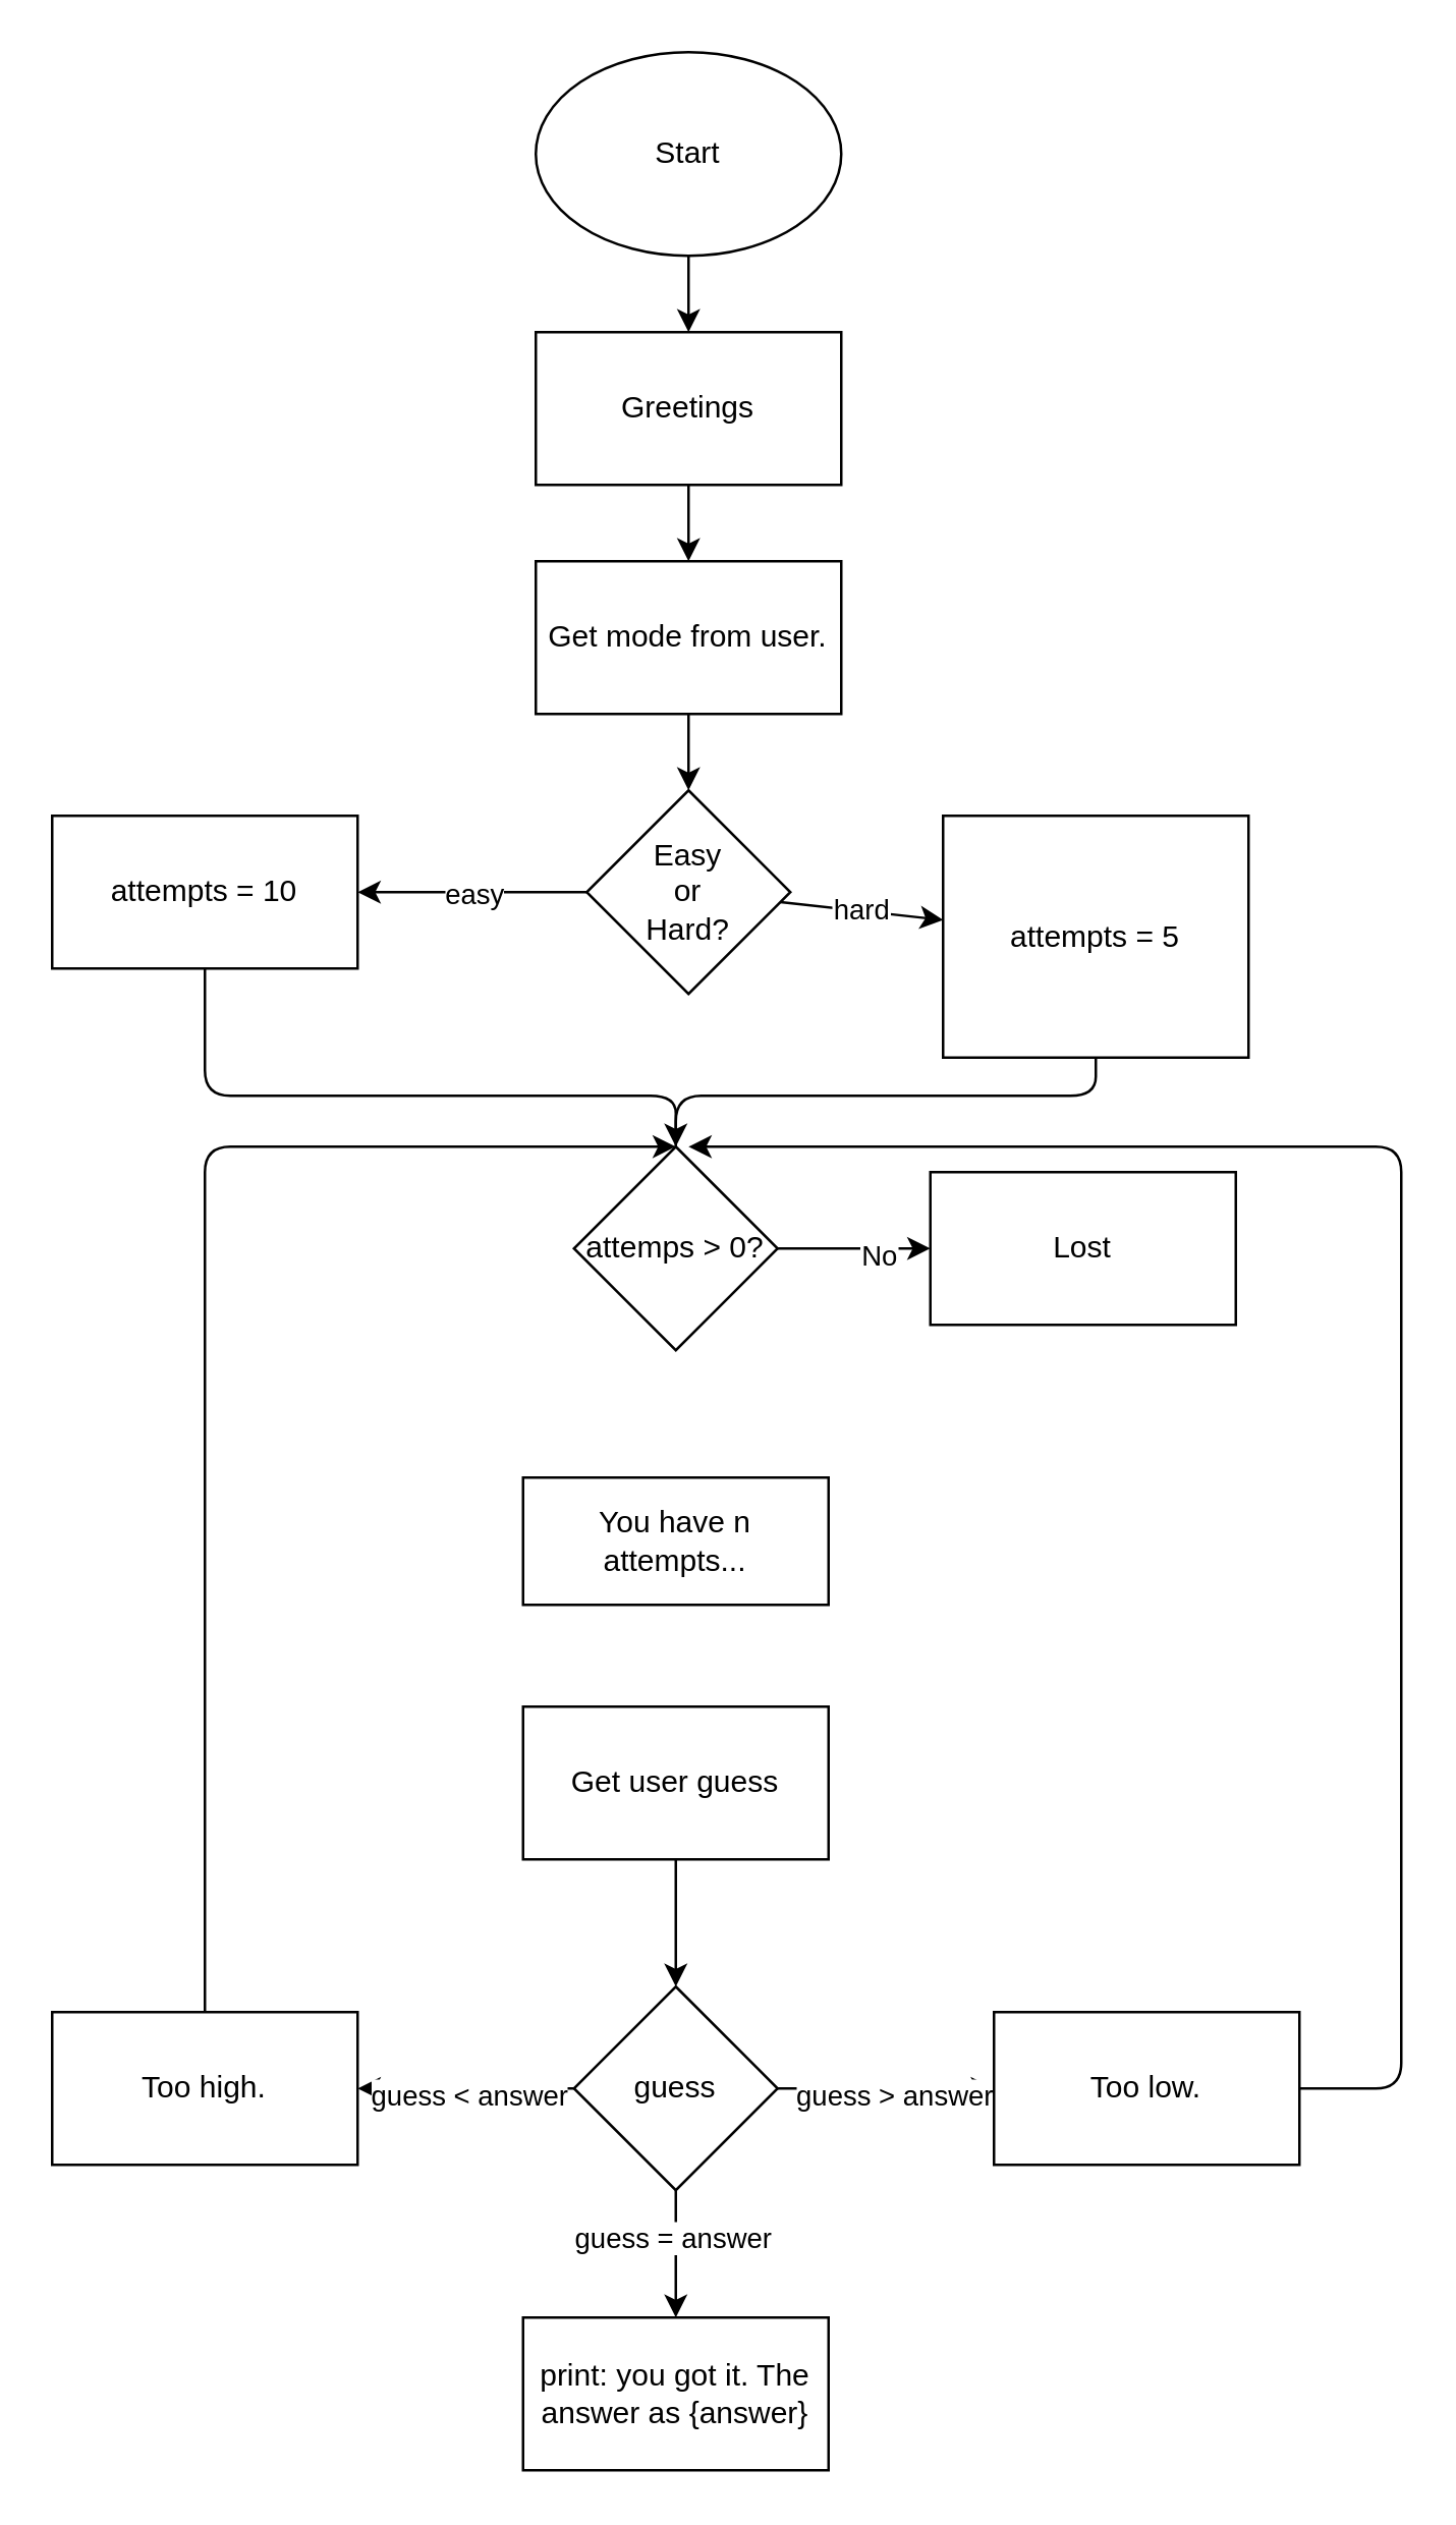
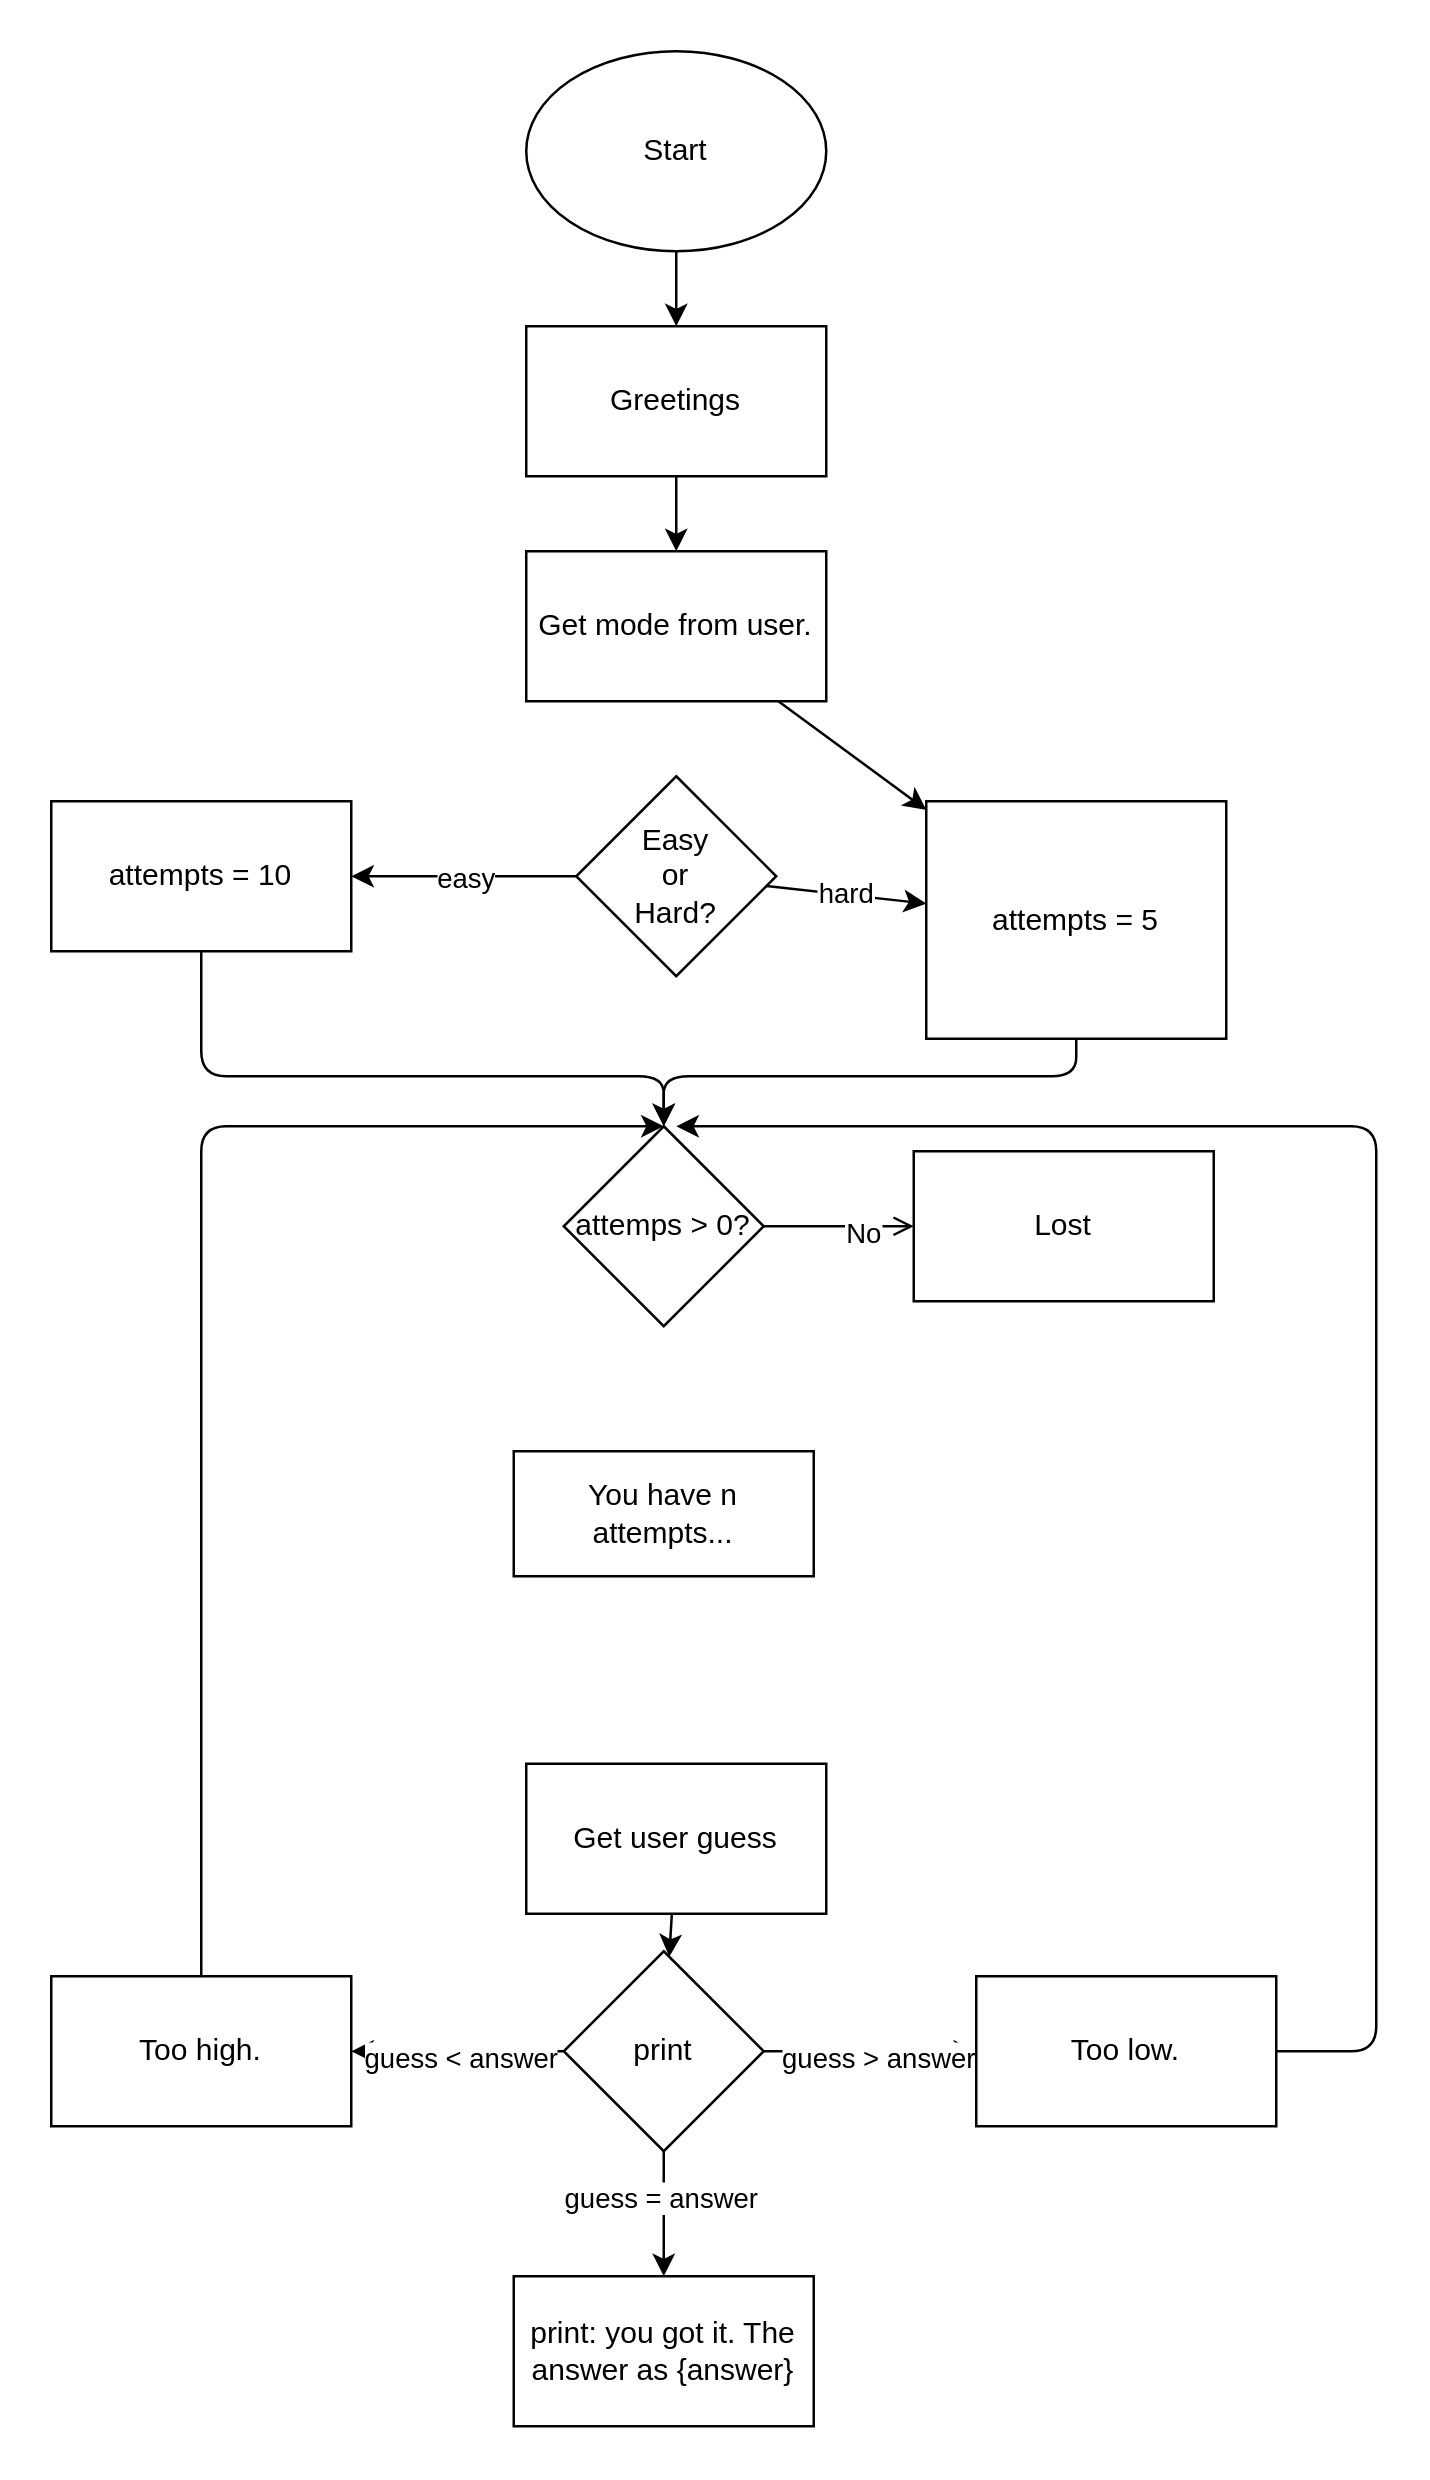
  <mxCell id="0" />
  <mxCell id="1" parent="0" />
  <mxCell id="2" value="" style="edgeStyle=none;html=1;" edge="1" parent="1" source="3" target="5"><mxGeometry relative="1" as="geometry" /></mxCell>
  <mxCell id="3" value="Start" style="ellipse;whiteSpace=wrap;html=1;" vertex="1" parent="1"><mxGeometry x="210" y="20" width="120" height="80" as="geometry" /></mxCell>
  <mxCell id="4" value="" style="edgeStyle=none;html=1;" edge="1" parent="1" source="5" target="7"><mxGeometry relative="1" as="geometry" /></mxCell>
  <mxCell id="5" value="Greetings" style="whiteSpace=wrap;html=1;" vertex="1" parent="1"><mxGeometry x="210" y="130" width="120" height="60" as="geometry" /></mxCell>
- <mxCell id="6" value="" style="edgeStyle=none;html=1;" edge="1" parent="1" source="7" target="11"><mxGeometry relative="1" as="geometry" /></mxCell>
+ <mxCell id="6" value="" style="edgeStyle=none;html=1;" edge="1" parent="1" source="7" target="15"><mxGeometry relative="1" as="geometry" /></mxCell>
  <mxCell id="7" value="Get mode from user." style="whiteSpace=wrap;html=1;" vertex="1" parent="1"><mxGeometry x="210" y="220" width="120" height="60" as="geometry" /></mxCell>
  <mxCell id="8" value="" style="edgeStyle=none;html=1;" edge="1" parent="1" source="11" target="13"><mxGeometry relative="1" as="geometry" /></mxCell>
  <mxCell id="9" value="easy" style="edgeLabel;html=1;align=center;verticalAlign=middle;resizable=0;points=[];" vertex="1" connectable="0" parent="8"><mxGeometry relative="1" as="geometry"><mxPoint as="offset" /></mxGeometry></mxCell>
  <mxCell id="10" value="hard" style="edgeStyle=none;html=1;" edge="1" parent="1" source="11" target="15"><mxGeometry relative="1" as="geometry" /></mxCell>
  <mxCell id="11" value="Easy&lt;br&gt;or&lt;br&gt;Hard?" style="rhombus;whiteSpace=wrap;html=1;" vertex="1" parent="1"><mxGeometry x="230" y="310" width="80" height="80" as="geometry" /></mxCell>
  <mxCell id="12" value="" style="edgeStyle=none;html=1;entryX=0.5;entryY=0;entryDx=0;entryDy=0;" edge="1" parent="1" source="13" target="28"><mxGeometry relative="1" as="geometry"><Array as="points"><mxPoint x="80" y="430" /><mxPoint x="170" y="430" /><mxPoint x="265" y="430" /></Array></mxGeometry></mxCell>
  <mxCell id="13" value="attempts = 10" style="whiteSpace=wrap;html=1;" vertex="1" parent="1"><mxGeometry x="20" y="320" width="120" height="60" as="geometry" /></mxCell>
- <mxCell id="14" style="edgeStyle=none;html=1;entryX=0.5;entryY=0;entryDx=0;entryDy=0;endArrow=none;" edge="1" parent="1" source="15" target="28"><mxGeometry relative="1" as="geometry"><Array as="points"><mxPoint x="430" y="430" /><mxPoint x="350" y="430" /><mxPoint x="265" y="430" /></Array></mxGeometry></mxCell>
+ <mxCell id="14" style="edgeStyle=none;html=1;entryX=0.5;entryY=0;entryDx=0;entryDy=0;" edge="1" parent="1" source="15" target="28"><mxGeometry relative="1" as="geometry"><Array as="points"><mxPoint x="430" y="430" /><mxPoint x="350" y="430" /><mxPoint x="265" y="430" /></Array></mxGeometry></mxCell>
  <mxCell id="15" value="attempts = 5" style="whiteSpace=wrap;html=1;" vertex="1" parent="1"><mxGeometry x="370" y="320" width="120" height="95" as="geometry" /></mxCell>
  <mxCell id="16" value="" style="edgeStyle=none;html=1;" edge="1" parent="1" source="17" target="24"><mxGeometry relative="1" as="geometry" /></mxCell>
- <mxCell id="17" value="Get user guess" style="whiteSpace=wrap;html=1;" vertex="1" parent="1"><mxGeometry x="205" y="670" width="120" height="60" as="geometry" /></mxCell>
+ <mxCell id="17" value="Get user guess" style="whiteSpace=wrap;html=1;" vertex="1" parent="1"><mxGeometry x="210" y="705" width="120" height="60" as="geometry" /></mxCell>
  <mxCell id="18" value="" style="edgeStyle=none;html=1;" edge="1" parent="1" source="24" target="25"><mxGeometry relative="1" as="geometry" /></mxCell>
  <mxCell id="19" value="guess = answer" style="edgeLabel;html=1;align=center;verticalAlign=middle;resizable=0;points=[];" vertex="1" connectable="0" parent="18"><mxGeometry x="-0.28" y="-2" relative="1" as="geometry"><mxPoint as="offset" /></mxGeometry></mxCell>
  <mxCell id="20" style="edgeStyle=none;html=1;entryX=1;entryY=0.5;entryDx=0;entryDy=0;" edge="1" parent="1" source="24" target="31"><mxGeometry relative="1" as="geometry" /></mxCell>
  <mxCell id="21" value="guess &amp;lt; answer" style="edgeLabel;html=1;align=center;verticalAlign=middle;resizable=0;points=[];" vertex="1" connectable="0" parent="20"><mxGeometry x="-0.012" y="2" relative="1" as="geometry"><mxPoint as="offset" /></mxGeometry></mxCell>
  <mxCell id="22" style="edgeStyle=none;html=1;exitX=1;exitY=0.5;exitDx=0;exitDy=0;entryX=0;entryY=0.5;entryDx=0;entryDy=0;" edge="1" parent="1" source="24" target="33"><mxGeometry relative="1" as="geometry" /></mxCell>
  <mxCell id="23" value="guess &amp;gt; answer" style="edgeLabel;html=1;align=center;verticalAlign=middle;resizable=0;points=[];" vertex="1" connectable="0" parent="22"><mxGeometry x="0.059" y="-2" relative="1" as="geometry"><mxPoint as="offset" /></mxGeometry></mxCell>
- <mxCell id="24" value="guess" style="rhombus;whiteSpace=wrap;html=1;" vertex="1" parent="1"><mxGeometry x="225" y="780" width="80" height="80" as="geometry" /></mxCell>
+ <mxCell id="24" value="print" style="rhombus;whiteSpace=wrap;html=1;" vertex="1" parent="1"><mxGeometry x="225" y="780" width="80" height="80" as="geometry" /></mxCell>
  <mxCell id="25" value="print: you got it. The answer as {answer}" style="whiteSpace=wrap;html=1;" vertex="1" parent="1"><mxGeometry x="205" y="910" width="120" height="60" as="geometry" /></mxCell>
- <mxCell id="26" value="" style="edgeStyle=none;html=1;" edge="1" parent="1" source="28" target="29"><mxGeometry relative="1" as="geometry" /></mxCell>
+ <mxCell id="26" value="" style="edgeStyle=none;html=1;endArrow=open;" edge="1" parent="1" source="28" target="29"><mxGeometry relative="1" as="geometry" /></mxCell>
  <mxCell id="27" value="No" style="edgeLabel;html=1;align=center;verticalAlign=middle;resizable=0;points=[];" vertex="1" connectable="0" parent="26"><mxGeometry x="0.3" y="-2" relative="1" as="geometry"><mxPoint as="offset" /></mxGeometry></mxCell>
  <mxCell id="28" value="attemps &amp;gt; 0?" style="rhombus;whiteSpace=wrap;html=1;" vertex="1" parent="1"><mxGeometry x="225" y="450" width="80" height="80" as="geometry" /></mxCell>
  <mxCell id="29" value="Lost" style="whiteSpace=wrap;html=1;" vertex="1" parent="1"><mxGeometry x="365" y="460" width="120" height="60" as="geometry" /></mxCell>
  <mxCell id="30" style="edgeStyle=none;html=1;entryX=0.5;entryY=0;entryDx=0;entryDy=0;" edge="1" parent="1" source="31" target="28"><mxGeometry relative="1" as="geometry"><mxPoint x="80" y="480" as="targetPoint" /><Array as="points"><mxPoint x="80" y="450" /></Array></mxGeometry></mxCell>
  <mxCell id="31" value="Too high." style="whiteSpace=wrap;html=1;" vertex="1" parent="1"><mxGeometry x="20" y="790" width="120" height="60" as="geometry" /></mxCell>
  <mxCell id="32" style="edgeStyle=none;html=1;" edge="1" parent="1" source="33"><mxGeometry relative="1" as="geometry"><mxPoint x="270" y="450" as="targetPoint" /><Array as="points"><mxPoint x="550" y="820" /><mxPoint x="550" y="450" /></Array></mxGeometry></mxCell>
  <mxCell id="33" value="Too low." style="whiteSpace=wrap;html=1;" vertex="1" parent="1"><mxGeometry x="390" y="790" width="120" height="60" as="geometry" /></mxCell>
  <mxCell id="34" value="You have n attempts..." style="whiteSpace=wrap;html=1;" vertex="1" parent="1"><mxGeometry x="205" y="580" width="120" height="50" as="geometry" /></mxCell>
